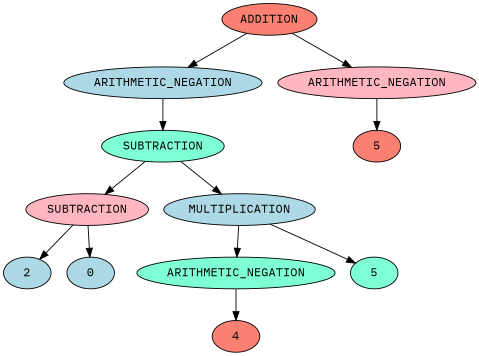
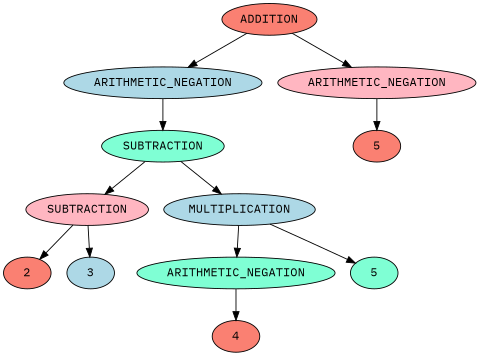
  digraph {
    fontname="IBM Plex Mono"
    node [fillcolor=salmon fontname="IBM Plex Mono" style=filled]
    edge [fontname="IBM Plex Mono"]
    n1 [label=ADDITION]
    n2 [fillcolor=lightblue label=ARITHMETIC_NEGATION]
    n3 [fillcolor=lightpink label=ARITHMETIC_NEGATION]
    n4 [fillcolor=aquamarine label=SUBTRACTION]
    n5 [label=5]
    n6 [fillcolor=lightpink label=SUBTRACTION]
    n7 [fillcolor=lightblue label=MULTIPLICATION]
-   n8 [fillcolor=lightblue label=2]
-   n9 [fillcolor=lightblue label=0]
+   n8 [label=2]
+   n9 [fillcolor=lightblue label=3]
    n10 [fillcolor=aquamarine label=ARITHMETIC_NEGATION]
    n11 [fillcolor=aquamarine label=5]
    n12 [label=4]
    n1 -> n2
    n1 -> n3
    n2 -> n4
    n3 -> n5
    n4 -> n6
    n4 -> n7
    n6 -> n8
    n6 -> n9
    n7 -> n10
    n7 -> n11
    n10 -> n12
  }
